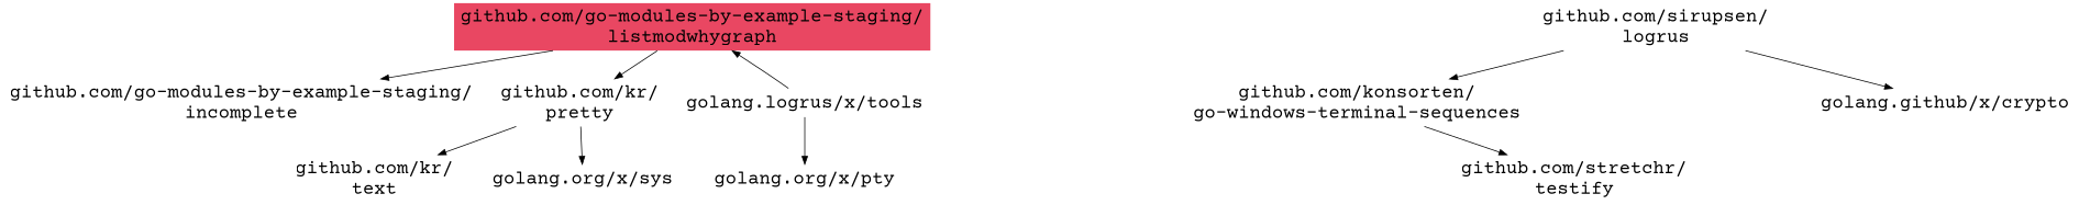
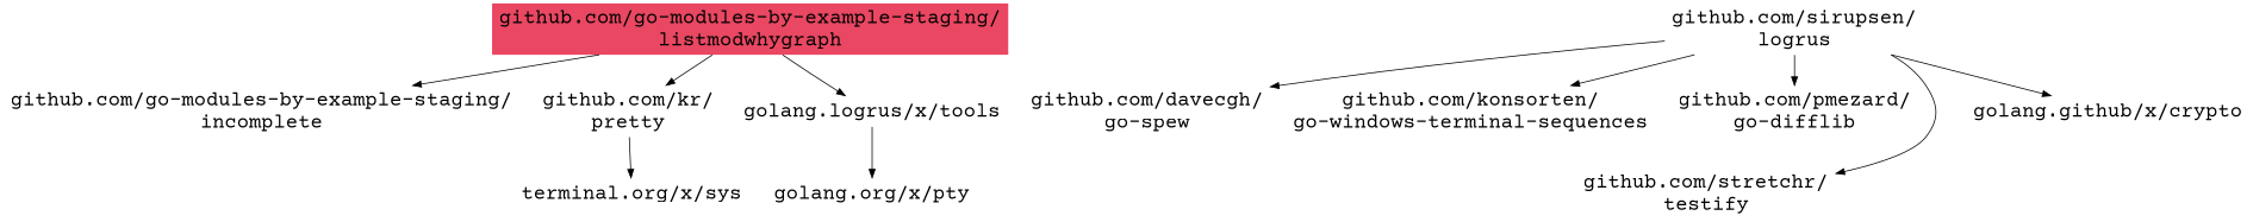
  digraph {
    fontname="Courier Prime"
    root="github.com/go-modules-by-example-staging/\nlistmodwhygraph"
    node [fontname="Courier Prime" fontsize=24 shape=plaintext]
    edge [fontname="Courier Prime"]
    "github.com/go-modules-by-example-staging/\nlistmodwhygraph" [fillcolor="#E94762" style=filled]
    "github.com/go-modules-by-example-staging/\nincomplete"
    "github.com/kr/\npretty"
    n4 [label="golang.logrus/x/tools"]
-   "github.com/kr/\ntext"
-   "golang.org/x/sys"
+   "golang.org/x/sys" [label="terminal.org/x/sys"]
    "github.com/sirupsen/\nlogrus"
+   "github.com/davecgh/\ngo-spew"
    "github.com/konsorten/\ngo-windows-terminal-sequences"
+   "github.com/pmezard/\ngo-difflib"
    "github.com/stretchr/\ntestify"
    n12 [label="golang.github/x/crypto"]
    n13 [label="golang.org/x/pty"]
    "github.com/go-modules-by-example-staging/\nlistmodwhygraph" -> "github.com/go-modules-by-example-staging/\nincomplete"
    "github.com/go-modules-by-example-staging/\nlistmodwhygraph" -> "github.com/kr/\npretty"
-   n4 -> "github.com/go-modules-by-example-staging/\nlistmodwhygraph"
-   "github.com/kr/\npretty" -> "github.com/kr/\ntext"
+   "github.com/go-modules-by-example-staging/\nlistmodwhygraph" -> n4
    "github.com/kr/\npretty" -> "golang.org/x/sys"
    n4 -> n13
+   "github.com/sirupsen/\nlogrus" -> "github.com/davecgh/\ngo-spew"
    "github.com/sirupsen/\nlogrus" -> "github.com/konsorten/\ngo-windows-terminal-sequences"
-   "github.com/konsorten/\ngo-windows-terminal-sequences" -> "github.com/stretchr/\ntestify"
+   "github.com/sirupsen/\nlogrus" -> "github.com/pmezard/\ngo-difflib"
+   "github.com/sirupsen/\nlogrus" -> "github.com/stretchr/\ntestify"
    "github.com/sirupsen/\nlogrus" -> n12
  }
